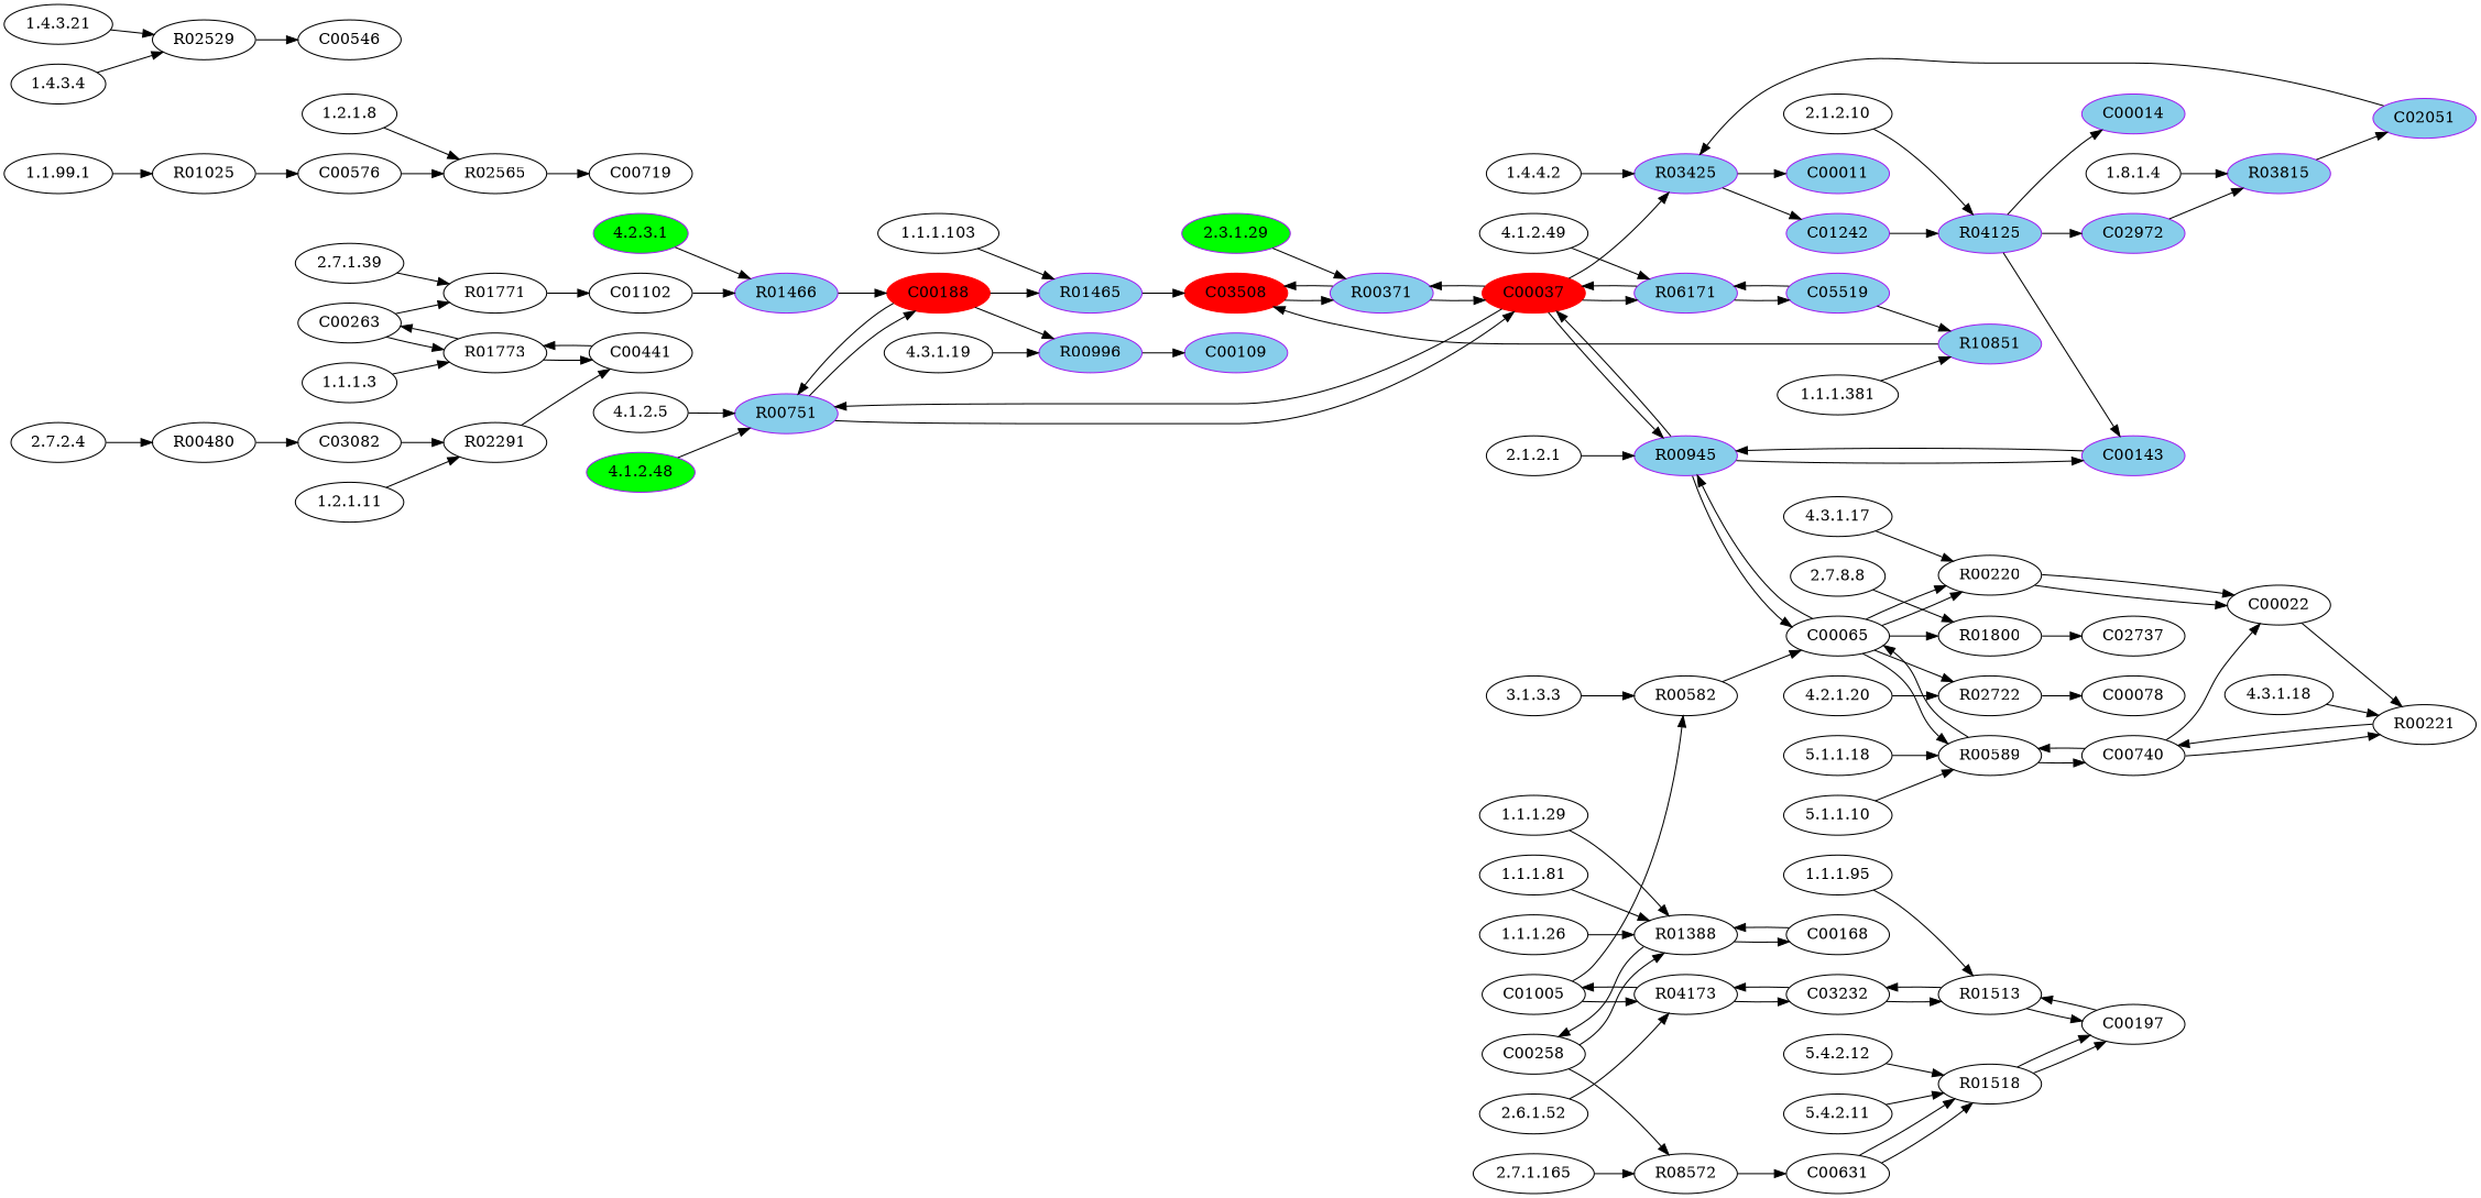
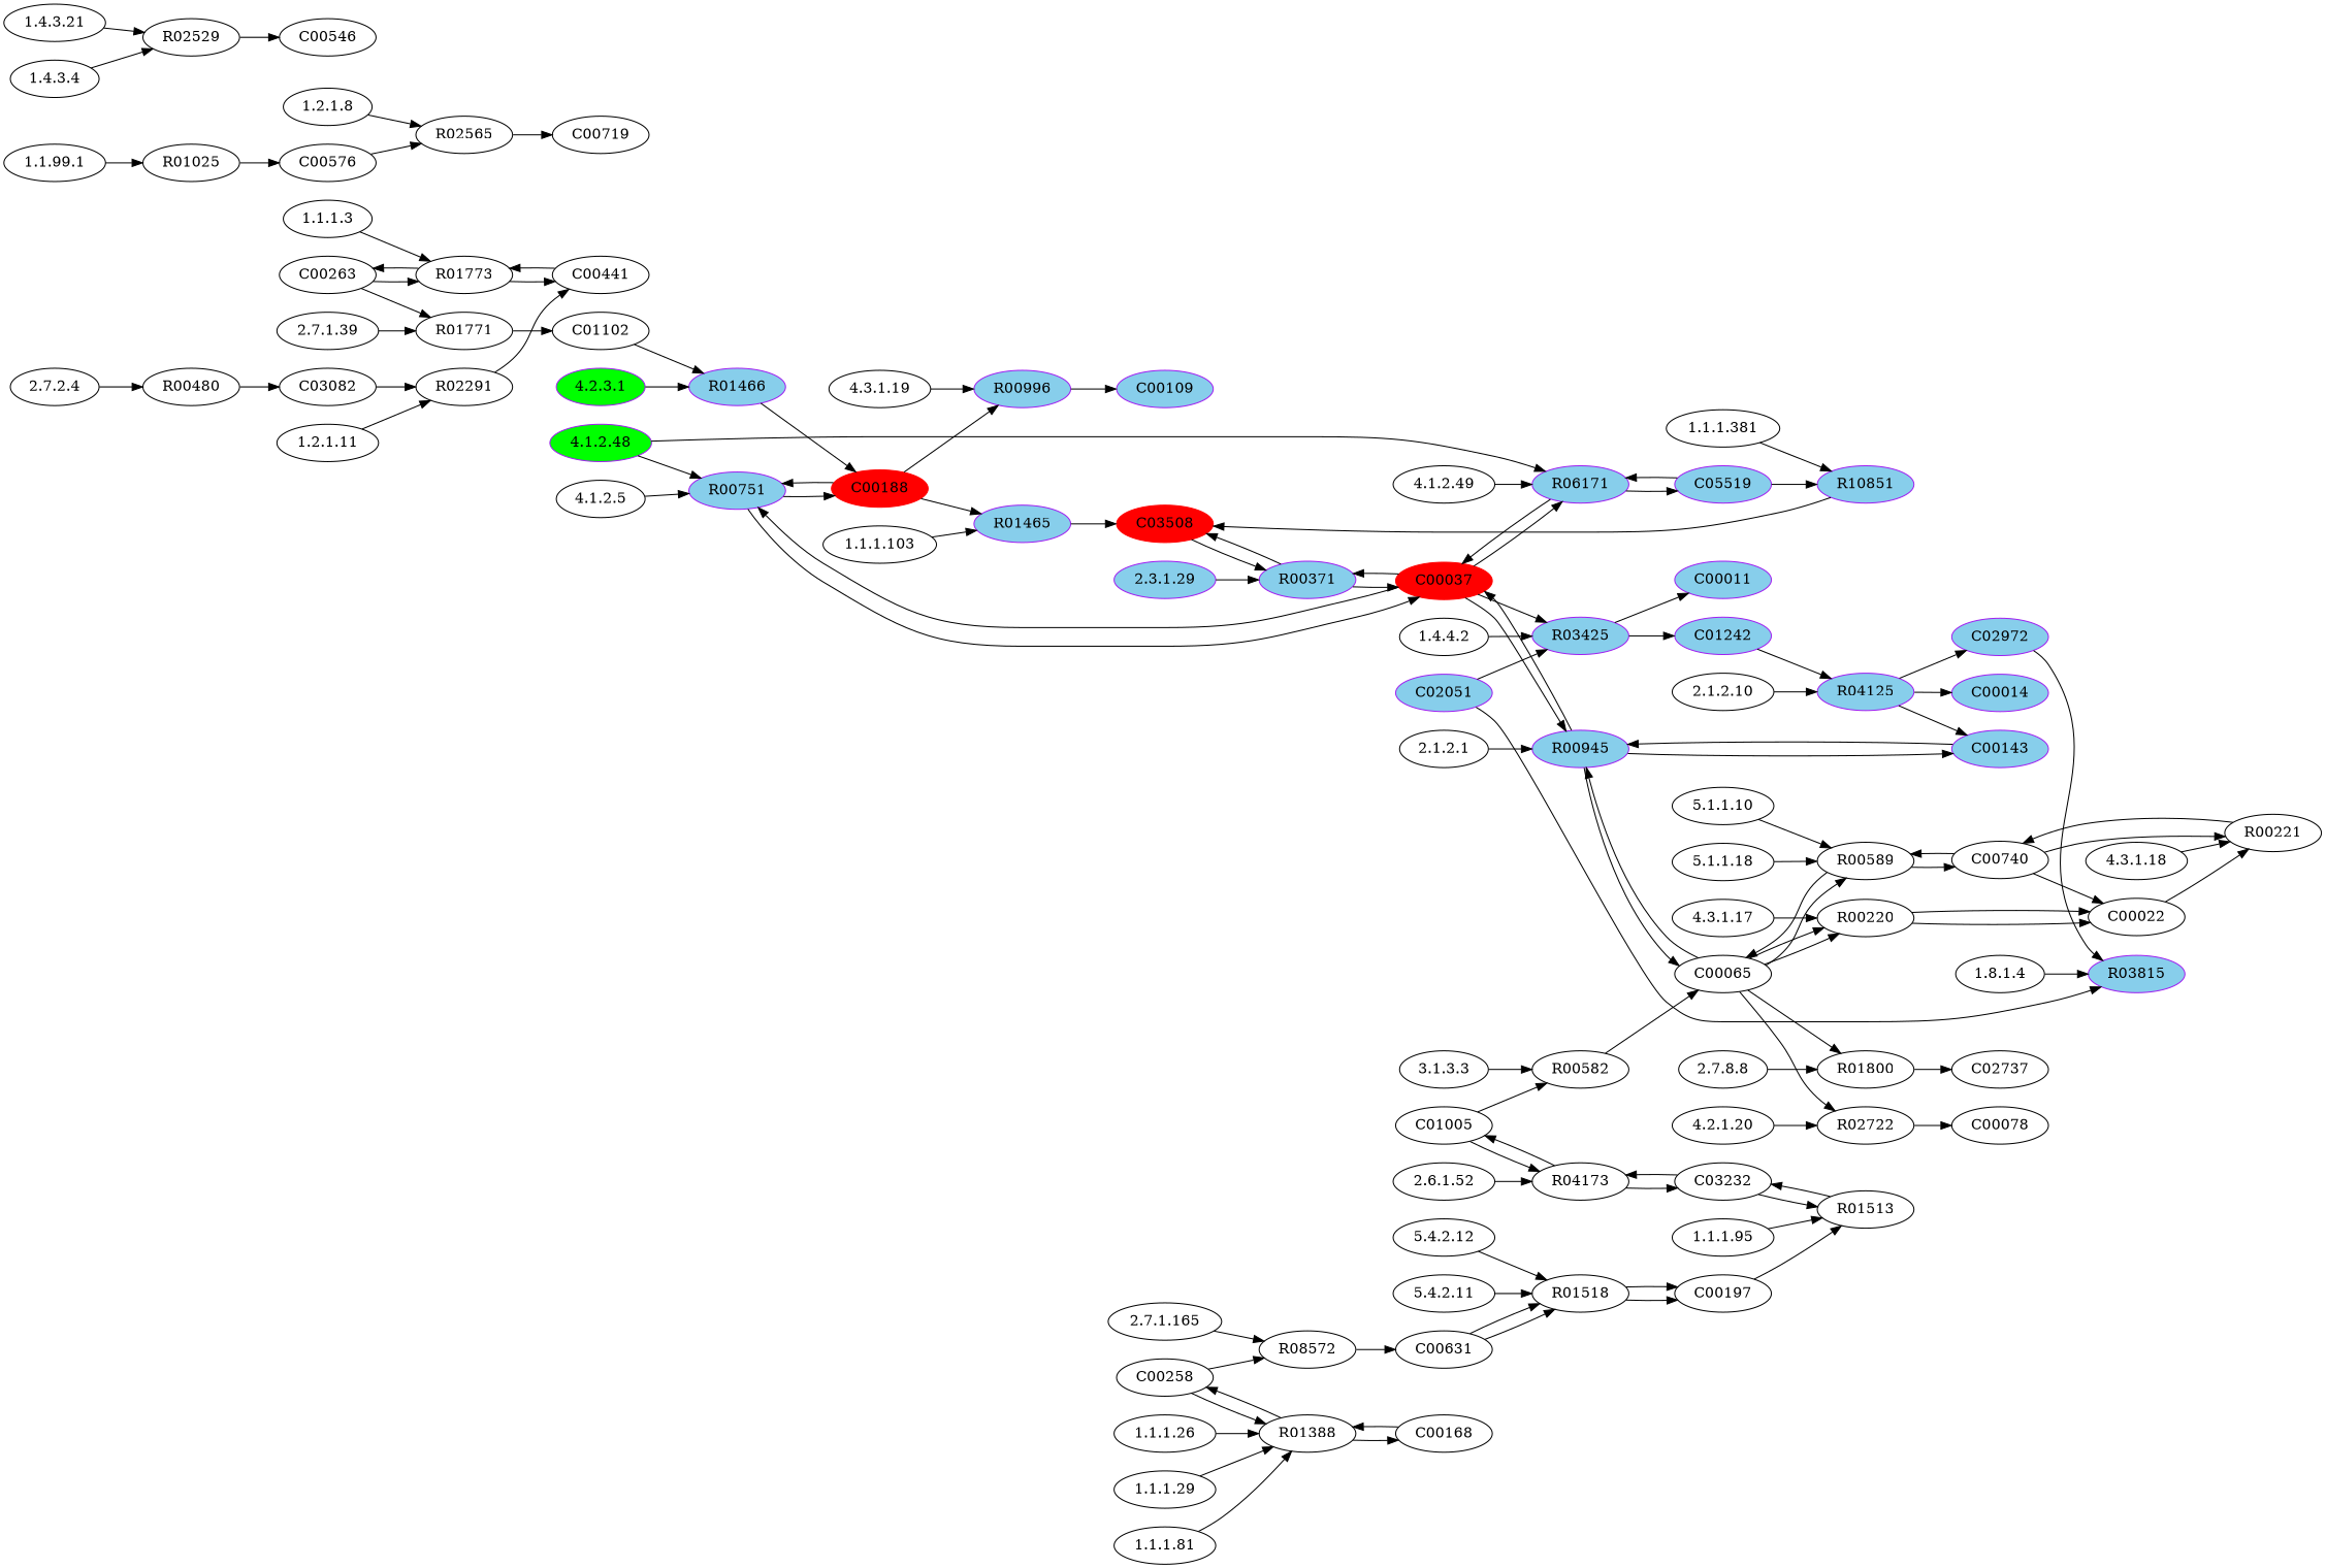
  digraph {
    rankdir=LR
    node [type=E]
    "4.1.2.48" [color=purple fillcolor=green style=filled]
    R00751 [color=purple fillcolor=skyblue style=filled type=R]
    R06171 [color=purple fillcolor=skyblue style=filled type=R]
    C00188 [color=red fillcolor=red style=filled type=C]
    C00037 [color=red fillcolor=red style=filled type=C]
    C05519 [color=purple fillcolor=skyblue style=filled type=C]
-   "2.3.1.29" [color=purple fillcolor=green style=filled]
+   "2.3.1.29" [color=purple fillcolor=skyblue style=filled]
    R00371 [color=purple fillcolor=skyblue style=filled type=R]
    C03508 [color=red fillcolor=red style=filled type=C]
    R00589 [type=R]
    "5.1.1.10"
    C00740 [type=C]
    C00065 [type=C]
    R00996 [color=purple fillcolor=skyblue style=filled type=R]
    "4.3.1.19"
    C00109 [color=purple fillcolor=skyblue style=filled type=C]
    R00220 [type=R]
    C00022 [type=C]
    R02565 [type=R]
    "1.2.1.8"
    C00719 [type=C]
    R00480 [type=R]
    "2.7.2.4"
    C03082 [type=C]
    R03425 [color=purple fillcolor=skyblue style=filled type=R]
    "1.4.4.2"
    C01242 [color=purple fillcolor=skyblue style=filled type=C]
    C00011 [color=purple fillcolor=skyblue style=filled type=C]
    R01388 [type=R]
    "1.1.1.81"
    C00258 [type=C]
    C00168 [type=C]
    R01025 [type=R]
    "1.1.99.1"
    C00576 [type=C]
    R01518 [type=R]
    "5.4.2.11"
    C00197 [type=C]
    "4.1.2.5"
    R01800 [type=R]
    "2.7.8.8"
    C02737 [type=C]
    R01773 [type=R]
    "1.1.1.3"
    C00441 [type=C]
    C00263 [type=C]
    R04173 [type=R]
    "2.6.1.52"
    C03232 [type=C]
    C01005 [type=C]
    R03815 [color=purple fillcolor=skyblue style=filled type=R]
    "1.8.1.4"
    C02051 [color=purple fillcolor=skyblue style=filled type=C]
    "1.1.1.26"
    R00221 [type=R]
    "4.3.1.18"
    R01771 [type=R]
    "2.7.1.39"
    C01102 [type=C]
    "5.1.1.18"
    R02529 [type=R]
    "1.4.3.21"
    C00546 [type=C]
    "4.2.3.1" [color=purple fillcolor=green style=filled]
    R01466 [color=purple fillcolor=skyblue style=filled type=R]
    R02722 [type=R]
    "4.2.1.20"
    C00078 [type=C]
    R00582 [type=R]
    "3.1.3.3"
    R08572 [type=R]
    "2.7.1.165"
    C00631 [type=C]
    R00945 [color=purple fillcolor=skyblue style=filled type=R]
    "2.1.2.1"
    C00143 [color=purple fillcolor=skyblue style=filled type=C]
    "4.1.2.49"
    R01513 [type=R]
    "1.1.1.95"
    R02291 [type=R]
    "1.2.1.11"
    "1.4.3.4"
    "5.4.2.12"
    R04125 [color=purple fillcolor=skyblue style=filled type=R]
    "2.1.2.10"
    C00014 [color=purple fillcolor=skyblue style=filled type=C]
    C02972 [color=purple fillcolor=skyblue style=filled type=C]
    R01465 [color=purple fillcolor=skyblue style=filled type=R]
    "1.1.1.103"
    "1.1.1.29"
    R10851 [color=purple fillcolor=skyblue style=filled type=R]
    "1.1.1.381"
    "4.3.1.17"
    "4.1.2.48" -> R00751
+   "4.1.2.48" -> R06171
    R00751 -> C00188
    R00751 -> C00037
    R06171 -> C00037
    R06171 -> C05519
    C00188 -> R00751
    C00188 -> R00996
    C00188 -> R01465
    C00037 -> R00751
    C00037 -> R06171
    C00037 -> R00371
    C00037 -> R03425
    C00037 -> R00945
    C05519 -> R06171
    C05519 -> R10851
    "2.3.1.29" -> R00371
    R00371 -> C00037
    R00371 -> C03508
    C03508 -> R00371
    R00589 -> C00740
    R00589 -> C00065
    "5.1.1.10" -> R00589
    C00740 -> R00589
    C00740 -> C00022
    C00740 -> R00221
    C00065 -> R00589
    C00065 -> R00220
    C00065 -> R00220
    C00065 -> R01800
    C00065 -> R02722
    C00065 -> R00945
    R00996 -> C00109
    "4.3.1.19" -> R00996
    R00220 -> C00022
    R00220 -> C00022
    C00022 -> R00221
    R02565 -> C00719
    "1.2.1.8" -> R02565
    R00480 -> C03082
    "2.7.2.4" -> R00480
    C03082 -> R02291
    R03425 -> C01242
    R03425 -> C00011
    "1.4.4.2" -> R03425
    C01242 -> R04125
    R01388 -> C00258
    R01388 -> C00168
    "1.1.1.81" -> R01388
    C00258 -> R01388
    C00258 -> R08572
    C00168 -> R01388
    R01025 -> C00576
    "1.1.99.1" -> R01025
    C00576 -> R02565
    R01518 -> C00197
    R01518 -> C00197
    "5.4.2.11" -> R01518
    C00197 -> R01513
    "4.1.2.5" -> R00751
    R01800 -> C02737
    "2.7.8.8" -> R01800
    R01773 -> C00441
    R01773 -> C00263
    "1.1.1.3" -> R01773
    C00441 -> R01773
    C00263 -> R01773
    C00263 -> R01771
    R04173 -> C03232
    R04173 -> C01005
    "2.6.1.52" -> R04173
    C03232 -> R04173
    C03232 -> R01513
    C01005 -> R04173
    C01005 -> R00582
-   R03815 -> C02051
+   C02051 -> R03815
    "1.8.1.4" -> R03815
    C02051 -> R03425
    "1.1.1.26" -> R01388
    R00221 -> C00740
    "4.3.1.18" -> R00221
    R01771 -> C01102
    "2.7.1.39" -> R01771
    C01102 -> R01466
    "5.1.1.18" -> R00589
    R02529 -> C00546
    "1.4.3.21" -> R02529
    "4.2.3.1" -> R01466
    R01466 -> C00188
    R02722 -> C00078
    "4.2.1.20" -> R02722
    R00582 -> C00065
    "3.1.3.3" -> R00582
    R08572 -> C00631
    "2.7.1.165" -> R08572
    C00631 -> R01518
    C00631 -> R01518
    R00945 -> C00037
    R00945 -> C00065
    R00945 -> C00143
    "2.1.2.1" -> R00945
    C00143 -> R00945
    "4.1.2.49" -> R06171
-   R01513 -> C00197
    R01513 -> C03232
    "1.1.1.95" -> R01513
    R02291 -> C00441
    "1.2.1.11" -> R02291
    "1.4.3.4" -> R02529
    "5.4.2.12" -> R01518
    R04125 -> C00143
    R04125 -> C00014
    R04125 -> C02972
    "2.1.2.10" -> R04125
    C02972 -> R03815
    R01465 -> C03508
    "1.1.1.103" -> R01465
    "1.1.1.29" -> R01388
    R10851 -> C03508
    "1.1.1.381" -> R10851
    "4.3.1.17" -> R00220
  }
